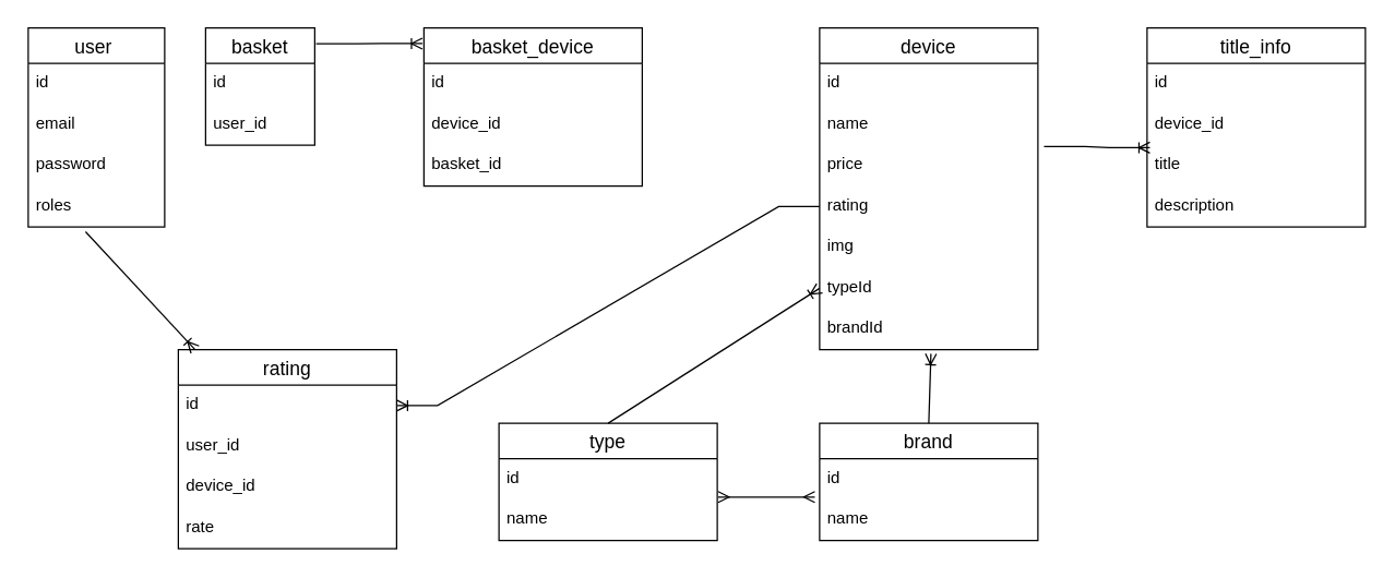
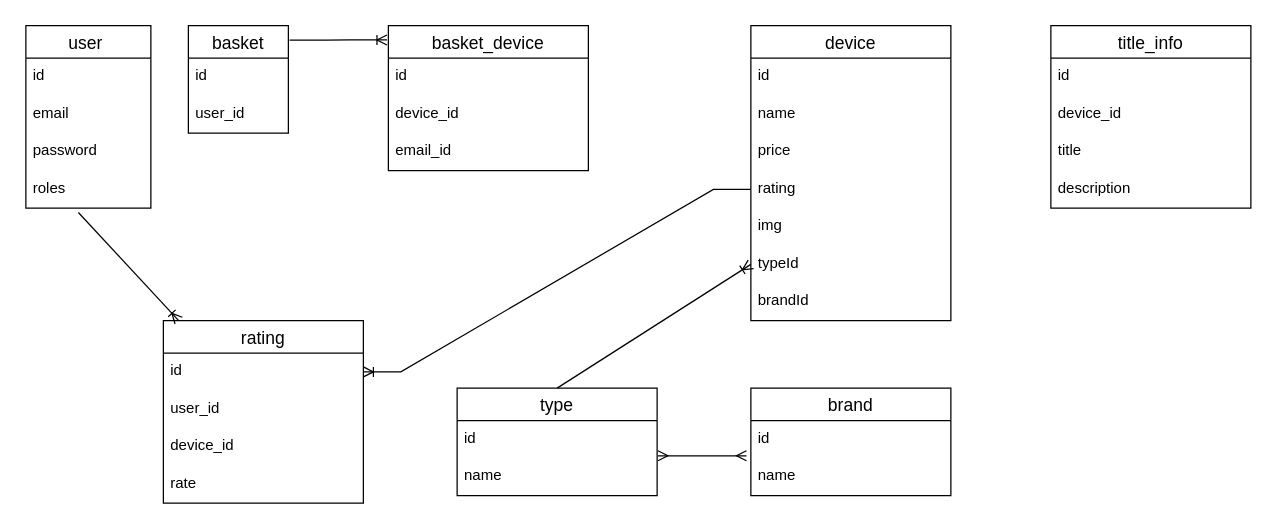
  <mxCell id="0" />
  <mxCell id="1" parent="0" />
  <mxCell id="2" value="user " style="swimlane;fontStyle=0;childLayout=stackLayout;horizontal=1;startSize=26;horizontalStack=0;resizeParent=1;resizeParentMax=0;resizeLast=0;collapsible=1;marginBottom=0;align=center;fontSize=14;" vertex="1" parent="1"><mxGeometry y="20" width="100" height="146" as="geometry" x="20" /></mxCell>
  <mxCell id="3" value="id" style="text;strokeColor=none;fillColor=none;spacingLeft=4;spacingRight=4;overflow=hidden;rotatable=0;points=[[0,0.5],[1,0.5]];portConstraint=eastwest;fontSize=12;whiteSpace=wrap;html=1;" vertex="1" parent="2"><mxGeometry y="26" width="100" height="30" as="geometry" /></mxCell>
  <mxCell id="4" value="email" style="text;strokeColor=none;fillColor=none;spacingLeft=4;spacingRight=4;overflow=hidden;rotatable=0;points=[[0,0.5],[1,0.5]];portConstraint=eastwest;fontSize=12;whiteSpace=wrap;html=1;" vertex="1" parent="2"><mxGeometry y="56" width="100" height="30" as="geometry" /></mxCell>
  <mxCell id="5" value="password" style="text;strokeColor=none;fillColor=none;spacingLeft=4;spacingRight=4;overflow=hidden;rotatable=0;points=[[0,0.5],[1,0.5]];portConstraint=eastwest;fontSize=12;whiteSpace=wrap;html=1;" vertex="1" parent="2"><mxGeometry y="86" width="100" height="30" as="geometry" /></mxCell>
  <mxCell id="6" value="roles" style="text;strokeColor=none;fillColor=none;spacingLeft=4;spacingRight=4;overflow=hidden;rotatable=0;points=[[0,0.5],[1,0.5]];portConstraint=eastwest;fontSize=12;whiteSpace=wrap;html=1;" vertex="1" parent="2"><mxGeometry y="116" width="100" height="30" as="geometry" /></mxCell>
  <mxCell id="7" value="basket" style="swimlane;fontStyle=0;childLayout=stackLayout;horizontal=1;startSize=26;horizontalStack=0;resizeParent=1;resizeParentMax=0;resizeLast=0;collapsible=1;marginBottom=0;align=center;fontSize=14;" vertex="1" parent="1"><mxGeometry x="150" y="20" width="80" height="86" as="geometry" /></mxCell>
  <mxCell id="8" value="id" style="text;strokeColor=none;fillColor=none;spacingLeft=4;spacingRight=4;overflow=hidden;rotatable=0;points=[[0,0.5],[1,0.5]];portConstraint=eastwest;fontSize=12;whiteSpace=wrap;html=1;" vertex="1" parent="7"><mxGeometry y="26" width="80" height="30" as="geometry" /></mxCell>
  <mxCell id="9" value="user_id" style="text;strokeColor=none;fillColor=none;spacingLeft=4;spacingRight=4;overflow=hidden;rotatable=0;points=[[0,0.5],[1,0.5]];portConstraint=eastwest;fontSize=12;whiteSpace=wrap;html=1;" vertex="1" parent="7"><mxGeometry y="56" width="80" height="30" as="geometry" /></mxCell>
  <mxCell id="10" value="device" style="swimlane;fontStyle=0;childLayout=stackLayout;horizontal=1;startSize=26;horizontalStack=0;resizeParent=1;resizeParentMax=0;resizeLast=0;collapsible=1;marginBottom=0;align=center;fontSize=14;" vertex="1" parent="1"><mxGeometry x="600" y="20" width="160" height="236" as="geometry" /></mxCell>
  <mxCell id="11" value="id" style="text;strokeColor=none;fillColor=none;spacingLeft=4;spacingRight=4;overflow=hidden;rotatable=0;points=[[0,0.5],[1,0.5]];portConstraint=eastwest;fontSize=12;whiteSpace=wrap;html=1;" vertex="1" parent="10"><mxGeometry y="26" width="160" height="30" as="geometry" /></mxCell>
  <mxCell id="12" value="name" style="text;strokeColor=none;fillColor=none;spacingLeft=4;spacingRight=4;overflow=hidden;rotatable=0;points=[[0,0.5],[1,0.5]];portConstraint=eastwest;fontSize=12;whiteSpace=wrap;html=1;" vertex="1" parent="10"><mxGeometry y="56" width="160" height="30" as="geometry" /></mxCell>
  <mxCell id="13" value="price" style="text;strokeColor=none;fillColor=none;spacingLeft=4;spacingRight=4;overflow=hidden;rotatable=0;points=[[0,0.5],[1,0.5]];portConstraint=eastwest;fontSize=12;whiteSpace=wrap;html=1;" vertex="1" parent="10"><mxGeometry y="86" width="160" height="30" as="geometry" /></mxCell>
  <mxCell id="14" value="rating" style="text;strokeColor=none;fillColor=none;spacingLeft=4;spacingRight=4;overflow=hidden;rotatable=0;points=[[0,0.5],[1,0.5]];portConstraint=eastwest;fontSize=12;whiteSpace=wrap;html=1;" vertex="1" parent="10"><mxGeometry y="116" width="160" height="30" as="geometry" /></mxCell>
  <mxCell id="15" value="img" style="text;strokeColor=none;fillColor=none;spacingLeft=4;spacingRight=4;overflow=hidden;rotatable=0;points=[[0,0.5],[1,0.5]];portConstraint=eastwest;fontSize=12;whiteSpace=wrap;html=1;" vertex="1" parent="10"><mxGeometry y="146" width="160" height="30" as="geometry" /></mxCell>
  <mxCell id="16" value="typeId" style="text;strokeColor=none;fillColor=none;spacingLeft=4;spacingRight=4;overflow=hidden;rotatable=0;points=[[0,0.5],[1,0.5]];portConstraint=eastwest;fontSize=12;whiteSpace=wrap;html=1;" vertex="1" parent="10"><mxGeometry y="176" width="160" height="30" as="geometry" /></mxCell>
  <mxCell id="17" value="brandId" style="text;strokeColor=none;fillColor=none;spacingLeft=4;spacingRight=4;overflow=hidden;rotatable=0;points=[[0,0.5],[1,0.5]];portConstraint=eastwest;fontSize=12;whiteSpace=wrap;html=1;" vertex="1" parent="10"><mxGeometry y="206" width="160" height="30" as="geometry" /></mxCell>
  <mxCell id="18" value="brand" style="swimlane;fontStyle=0;childLayout=stackLayout;horizontal=1;startSize=26;horizontalStack=0;resizeParent=1;resizeParentMax=0;resizeLast=0;collapsible=1;marginBottom=0;align=center;fontSize=14;" vertex="1" parent="1"><mxGeometry x="600" y="310" width="160" height="86" as="geometry" /></mxCell>
  <mxCell id="19" value="id" style="text;strokeColor=none;fillColor=none;spacingLeft=4;spacingRight=4;overflow=hidden;rotatable=0;points=[[0,0.5],[1,0.5]];portConstraint=eastwest;fontSize=12;whiteSpace=wrap;html=1;" vertex="1" parent="18"><mxGeometry y="26" width="160" height="30" as="geometry" /></mxCell>
  <mxCell id="20" value="name" style="text;strokeColor=none;fillColor=none;spacingLeft=4;spacingRight=4;overflow=hidden;rotatable=0;points=[[0,0.5],[1,0.5]];portConstraint=eastwest;fontSize=12;whiteSpace=wrap;html=1;" vertex="1" parent="18"><mxGeometry y="56" width="160" height="30" as="geometry" /></mxCell>
  <mxCell id="21" value="type" style="swimlane;fontStyle=0;childLayout=stackLayout;horizontal=1;startSize=26;horizontalStack=0;resizeParent=1;resizeParentMax=0;resizeLast=0;collapsible=1;marginBottom=0;align=center;fontSize=14;" vertex="1" parent="1"><mxGeometry x="365" y="310" width="160" height="86" as="geometry" /></mxCell>
  <mxCell id="22" value="id" style="text;strokeColor=none;fillColor=none;spacingLeft=4;spacingRight=4;overflow=hidden;rotatable=0;points=[[0,0.5],[1,0.5]];portConstraint=eastwest;fontSize=12;whiteSpace=wrap;html=1;" vertex="1" parent="21"><mxGeometry y="26" width="160" height="30" as="geometry" /></mxCell>
  <mxCell id="23" value="name" style="text;strokeColor=none;fillColor=none;spacingLeft=4;spacingRight=4;overflow=hidden;rotatable=0;points=[[0,0.5],[1,0.5]];portConstraint=eastwest;fontSize=12;whiteSpace=wrap;html=1;" vertex="1" parent="21"><mxGeometry y="56" width="160" height="30" as="geometry" /></mxCell>
  <mxCell id="24" value="" style="fontSize=12;html=1;endArrow=ERoneToMany;rounded=0;entryX=0;entryY=0.5;entryDx=0;entryDy=0;exitX=0.5;exitY=0;exitDx=0;exitDy=0;" edge="1" parent="1" source="21" target="16"><mxGeometry width="100" height="100" relative="1" as="geometry"><mxPoint x="490" y="310" as="sourcePoint" /><mxPoint x="590" y="210" as="targetPoint" /></mxGeometry></mxCell>
- <mxCell id="25" value="" style="fontSize=12;html=1;endArrow=ERoneToMany;rounded=0;entryX=0.51;entryY=1.1;entryDx=0;entryDy=0;entryPerimeter=0;exitX=0.5;exitY=0;exitDx=0;exitDy=0;" edge="1" parent="1" source="18" target="17"><mxGeometry width="100" height="100" relative="1" as="geometry"><mxPoint x="760" y="380" as="sourcePoint" /><mxPoint x="860" y="280" as="targetPoint" /></mxGeometry></mxCell>
  <mxCell id="26" value="" style="edgeStyle=entityRelationEdgeStyle;fontSize=12;html=1;endArrow=ERmany;startArrow=ERmany;rounded=0;entryX=-0.022;entryY=0.938;entryDx=0;entryDy=0;entryPerimeter=0;exitX=1.004;exitY=-0.062;exitDx=0;exitDy=0;exitPerimeter=0;" edge="1" parent="1" source="23" target="19"><mxGeometry width="100" height="100" relative="1" as="geometry"><mxPoint x="490" y="370" as="sourcePoint" /><mxPoint x="590" y="270" as="targetPoint" /></mxGeometry></mxCell>
  <mxCell id="27" value="title_info" style="swimlane;fontStyle=0;childLayout=stackLayout;horizontal=1;startSize=26;horizontalStack=0;resizeParent=1;resizeParentMax=0;resizeLast=0;collapsible=1;marginBottom=0;align=center;fontSize=14;" vertex="1" parent="1"><mxGeometry x="840" y="20" width="160" height="146" as="geometry" /></mxCell>
  <mxCell id="28" value="id" style="text;strokeColor=none;fillColor=none;spacingLeft=4;spacingRight=4;overflow=hidden;rotatable=0;points=[[0,0.5],[1,0.5]];portConstraint=eastwest;fontSize=12;whiteSpace=wrap;html=1;" vertex="1" parent="27"><mxGeometry y="26" width="160" height="30" as="geometry" /></mxCell>
  <mxCell id="29" value="device_id" style="text;strokeColor=none;fillColor=none;spacingLeft=4;spacingRight=4;overflow=hidden;rotatable=0;points=[[0,0.5],[1,0.5]];portConstraint=eastwest;fontSize=12;whiteSpace=wrap;html=1;" vertex="1" parent="27"><mxGeometry y="56" width="160" height="30" as="geometry" /></mxCell>
  <mxCell id="30" value="title" style="text;strokeColor=none;fillColor=none;spacingLeft=4;spacingRight=4;overflow=hidden;rotatable=0;points=[[0,0.5],[1,0.5]];portConstraint=eastwest;fontSize=12;whiteSpace=wrap;html=1;" vertex="1" parent="27"><mxGeometry y="86" width="160" height="30" as="geometry" /></mxCell>
  <mxCell id="31" value="description" style="text;strokeColor=none;fillColor=none;spacingLeft=4;spacingRight=4;overflow=hidden;rotatable=0;points=[[0,0.5],[1,0.5]];portConstraint=eastwest;fontSize=12;whiteSpace=wrap;html=1;" vertex="1" parent="27"><mxGeometry y="116" width="160" height="30" as="geometry" /></mxCell>
- <mxCell id="32" value="" style="edgeStyle=entityRelationEdgeStyle;fontSize=12;html=1;endArrow=ERoneToMany;rounded=0;exitX=1.028;exitY=0.033;exitDx=0;exitDy=0;exitPerimeter=0;entryX=0.013;entryY=0.061;entryDx=0;entryDy=0;entryPerimeter=0;" edge="1" parent="1" source="13" target="30"><mxGeometry width="100" height="100" relative="1" as="geometry"><mxPoint x="700" y="130" as="sourcePoint" /><mxPoint x="800" y="30" as="targetPoint" /></mxGeometry></mxCell>
  <mxCell id="33" value="basket_device" style="swimlane;fontStyle=0;childLayout=stackLayout;horizontal=1;startSize=26;horizontalStack=0;resizeParent=1;resizeParentMax=0;resizeLast=0;collapsible=1;marginBottom=0;align=center;fontSize=14;" vertex="1" parent="1"><mxGeometry x="310" y="20" width="160" height="116" as="geometry" /></mxCell>
  <mxCell id="34" value="id" style="text;strokeColor=none;fillColor=none;spacingLeft=4;spacingRight=4;overflow=hidden;rotatable=0;points=[[0,0.5],[1,0.5]];portConstraint=eastwest;fontSize=12;whiteSpace=wrap;html=1;" vertex="1" parent="33"><mxGeometry y="26" width="160" height="30" as="geometry" /></mxCell>
  <mxCell id="35" value="device_id" style="text;strokeColor=none;fillColor=none;spacingLeft=4;spacingRight=4;overflow=hidden;rotatable=0;points=[[0,0.5],[1,0.5]];portConstraint=eastwest;fontSize=12;whiteSpace=wrap;html=1;" vertex="1" parent="33"><mxGeometry y="56" width="160" height="30" as="geometry" /></mxCell>
- <mxCell id="36" value="basket_id" style="text;strokeColor=none;fillColor=none;spacingLeft=4;spacingRight=4;overflow=hidden;rotatable=0;points=[[0,0.5],[1,0.5]];portConstraint=eastwest;fontSize=12;whiteSpace=wrap;html=1;" vertex="1" parent="33"><mxGeometry y="86" width="160" height="30" as="geometry" /></mxCell>
+ <mxCell id="36" value="email_id" style="text;strokeColor=none;fillColor=none;spacingLeft=4;spacingRight=4;overflow=hidden;rotatable=0;points=[[0,0.5],[1,0.5]];portConstraint=eastwest;fontSize=12;whiteSpace=wrap;html=1;" vertex="1" parent="33"><mxGeometry y="86" width="160" height="30" as="geometry" /></mxCell>
  <mxCell id="37" value="" style="edgeStyle=entityRelationEdgeStyle;fontSize=12;html=1;endArrow=ERoneToMany;rounded=0;exitX=1.012;exitY=0.134;exitDx=0;exitDy=0;exitPerimeter=0;entryX=-0.007;entryY=0.099;entryDx=0;entryDy=0;entryPerimeter=0;" edge="1" parent="1" source="7" target="33"><mxGeometry width="100" height="100" relative="1" as="geometry"><mxPoint x="240" y="30" as="sourcePoint" /><mxPoint x="460" y="80" as="targetPoint" /></mxGeometry></mxCell>
  <mxCell id="38" value="rating" style="swimlane;fontStyle=0;childLayout=stackLayout;horizontal=1;startSize=26;horizontalStack=0;resizeParent=1;resizeParentMax=0;resizeLast=0;collapsible=1;marginBottom=0;align=center;fontSize=14;" vertex="1" parent="1"><mxGeometry x="130" y="256" width="160" height="146" as="geometry" /></mxCell>
  <mxCell id="39" value="id" style="text;strokeColor=none;fillColor=none;spacingLeft=4;spacingRight=4;overflow=hidden;rotatable=0;points=[[0,0.5],[1,0.5]];portConstraint=eastwest;fontSize=12;whiteSpace=wrap;html=1;" vertex="1" parent="38"><mxGeometry y="26" width="160" height="30" as="geometry" /></mxCell>
  <mxCell id="40" value="user_id" style="text;strokeColor=none;fillColor=none;spacingLeft=4;spacingRight=4;overflow=hidden;rotatable=0;points=[[0,0.5],[1,0.5]];portConstraint=eastwest;fontSize=12;whiteSpace=wrap;html=1;" vertex="1" parent="38"><mxGeometry y="56" width="160" height="30" as="geometry" /></mxCell>
  <mxCell id="41" value="device_id" style="text;strokeColor=none;fillColor=none;spacingLeft=4;spacingRight=4;overflow=hidden;rotatable=0;points=[[0,0.5],[1,0.5]];portConstraint=eastwest;fontSize=12;whiteSpace=wrap;html=1;" vertex="1" parent="38"><mxGeometry y="86" width="160" height="30" as="geometry" /></mxCell>
  <mxCell id="42" value="rate" style="text;strokeColor=none;fillColor=none;spacingLeft=4;spacingRight=4;overflow=hidden;rotatable=0;points=[[0,0.5],[1,0.5]];portConstraint=eastwest;fontSize=12;whiteSpace=wrap;html=1;" vertex="1" parent="38"><mxGeometry y="116" width="160" height="30" as="geometry" /></mxCell>
  <mxCell id="43" value="" style="fontSize=12;html=1;endArrow=ERoneToMany;rounded=0;elbow=vertical;exitX=0.42;exitY=1.116;exitDx=0;exitDy=0;exitPerimeter=0;" edge="1" parent="1" source="6" target="38"><mxGeometry width="100" height="100" relative="1" as="geometry"><mxPoint x="140" y="190" as="sourcePoint" /><mxPoint x="170" y="250" as="targetPoint" /></mxGeometry></mxCell>
  <mxCell id="44" value="" style="edgeStyle=entityRelationEdgeStyle;fontSize=12;html=1;endArrow=ERoneToMany;rounded=0;exitX=0;exitY=0.5;exitDx=0;exitDy=0;entryX=1;entryY=0.5;entryDx=0;entryDy=0;" edge="1" parent="1" source="14" target="39"><mxGeometry width="100" height="100" relative="1" as="geometry"><mxPoint x="270" y="260" as="sourcePoint" /><mxPoint x="380" y="230" as="targetPoint" /></mxGeometry></mxCell>
